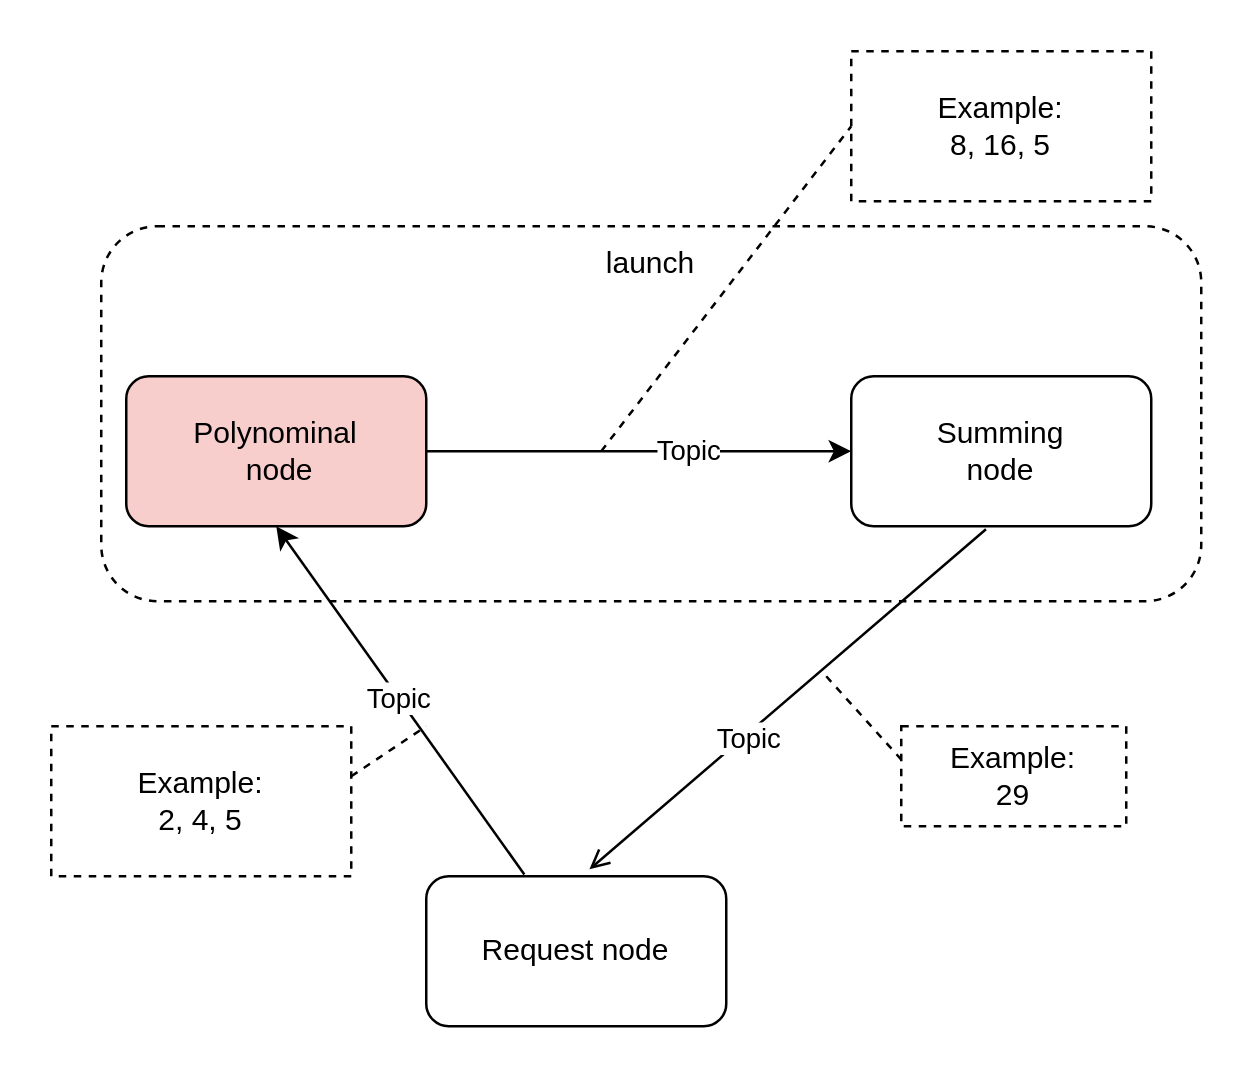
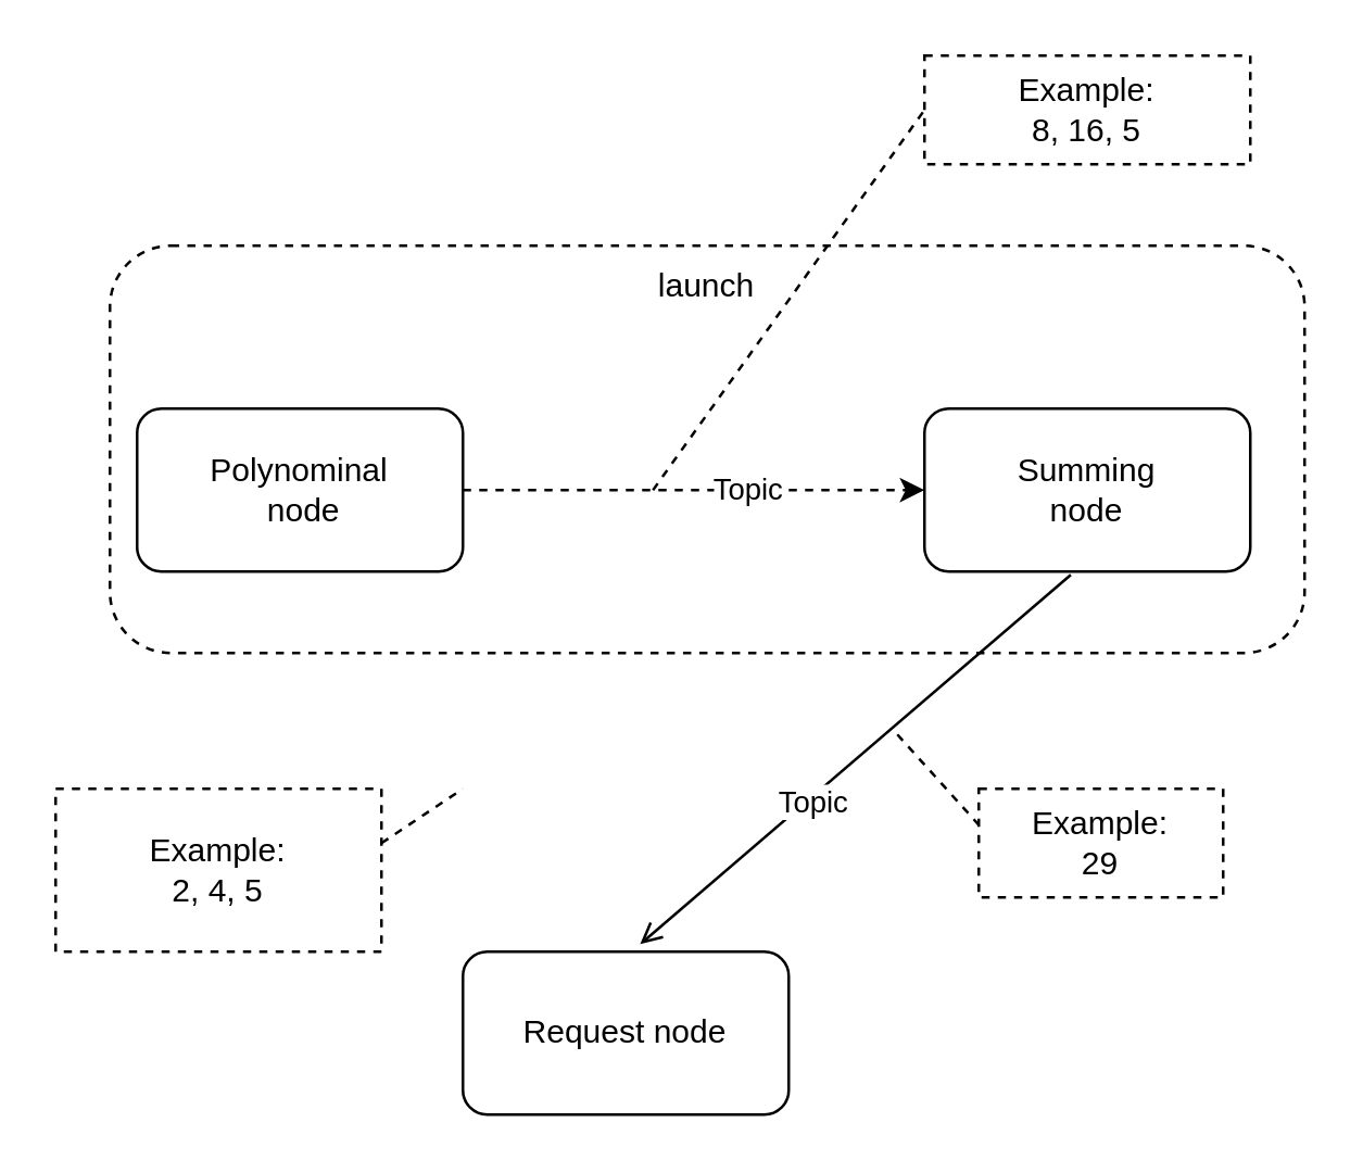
  <mxCell id="0" />
  <mxCell id="1" parent="0" />
  <mxCell id="2" value="" style="rounded=1;whiteSpace=wrap;html=1;dashed=1;" vertex="1" parent="1"><mxGeometry x="40" y="90" width="440" height="150" as="geometry" /></mxCell>
- <mxCell id="3" value="Polynominal&lt;br&gt;&amp;nbsp;node" style="rounded=1;whiteSpace=wrap;html=1;fillColor=#f8cecc;" vertex="1" parent="1"><mxGeometry x="50" y="150" width="120" height="60" as="geometry" /></mxCell>
+ <mxCell id="3" value="Polynominal&lt;br&gt;&amp;nbsp;node" style="rounded=1;whiteSpace=wrap;html=1;" vertex="1" parent="1"><mxGeometry x="50" y="150" width="120" height="60" as="geometry" /></mxCell>
  <mxCell id="4" value="Summing&lt;br&gt;node" style="rounded=1;whiteSpace=wrap;html=1;" vertex="1" parent="1"><mxGeometry x="340" y="150" width="120" height="60" as="geometry" /></mxCell>
  <mxCell id="5" value="Request node" style="rounded=1;whiteSpace=wrap;html=1;" vertex="1" parent="1"><mxGeometry x="170" y="350" width="120" height="60" as="geometry" /></mxCell>
  <mxCell id="6" value="Example:&lt;br&gt;2, 4, 5" style="rounded=0;whiteSpace=wrap;html=1;dashed=1;" vertex="1" parent="1"><mxGeometry x="20" y="290" width="120" height="60" as="geometry" /></mxCell>
- <mxCell id="7" value="Example:&lt;br&gt;8, 16, 5" style="rounded=0;whiteSpace=wrap;html=1;dashed=1;" vertex="1" parent="1"><mxGeometry x="340" y="20" width="120" height="60" as="geometry" /></mxCell>
+ <mxCell id="7" value="Example:&lt;br&gt;8, 16, 5" style="rounded=0;whiteSpace=wrap;html=1;dashed=1;" vertex="1" parent="1"><mxGeometry x="340" y="20" width="120" height="40" as="geometry" /></mxCell>
  <mxCell id="8" value="Example:&lt;br&gt;29" style="rounded=0;whiteSpace=wrap;html=1;dashed=1;" vertex="1" parent="1"><mxGeometry x="360" y="290" width="90" height="40" as="geometry" /></mxCell>
- <mxCell id="9" value="" style="endArrow=classic;html=1;rounded=0;exitX=1;exitY=0.5;exitDx=0;exitDy=0;entryX=0;entryY=0.5;entryDx=0;entryDy=0;" edge="1" parent="1" source="3" target="4"><mxGeometry width="50" height="50" relative="1" as="geometry"><mxPoint x="213" y="200" as="sourcePoint" /><mxPoint x="263" y="150" as="targetPoint" /></mxGeometry></mxCell>
+ <mxCell id="9" value="" style="endArrow=classic;html=1;rounded=0;exitX=1;exitY=0.5;exitDx=0;exitDy=0;entryX=0;entryY=0.5;entryDx=0;entryDy=0;dashed=1;" edge="1" parent="1" source="3" target="4"><mxGeometry width="50" height="50" relative="1" as="geometry"><mxPoint x="213" y="200" as="sourcePoint" /><mxPoint x="263" y="150" as="targetPoint" /></mxGeometry></mxCell>
  <mxCell id="10" value="Topic" style="edgeLabel;html=1;align=center;verticalAlign=middle;resizable=0;points=[];" vertex="1" connectable="0" parent="9"><mxGeometry x="0.218" y="1" relative="1" as="geometry"><mxPoint as="offset" /></mxGeometry></mxCell>
  <mxCell id="11" value="" style="endArrow=none;dashed=1;html=1;rounded=0;entryX=0;entryY=0.333;entryDx=0;entryDy=0;entryPerimeter=0;" edge="1" parent="1" target="8"><mxGeometry width="50" height="50" relative="1" as="geometry"><mxPoint x="330" y="270" as="sourcePoint" /><mxPoint x="250" y="250" as="targetPoint" /></mxGeometry></mxCell>
  <mxCell id="12" value="launch" style="text;html=1;strokeColor=none;fillColor=none;align=center;verticalAlign=middle;whiteSpace=wrap;rounded=0;" vertex="1" parent="1"><mxGeometry x="230" y="90" width="60" height="30" as="geometry" /></mxCell>
  <mxCell id="13" value="" style="endArrow=open;html=1;rounded=0;exitX=0.449;exitY=1.02;exitDx=0;exitDy=0;entryX=0.544;entryY=-0.046;entryDx=0;entryDy=0;entryPerimeter=0;exitPerimeter=0;" edge="1" parent="1" source="4" target="5"><mxGeometry width="50" height="50" relative="1" as="geometry"><mxPoint x="140" y="287" as="sourcePoint" /><mxPoint x="305" y="280" as="targetPoint" /></mxGeometry></mxCell>
  <mxCell id="14" value="Topic" style="edgeLabel;html=1;align=center;verticalAlign=middle;resizable=0;points=[];" vertex="1" connectable="0" parent="13"><mxGeometry x="0.218" y="1" relative="1" as="geometry"><mxPoint as="offset" /></mxGeometry></mxCell>
- <mxCell id="15" value="Topic" style="endArrow=classic;html=1;rounded=0;exitX=0.327;exitY=-0.012;exitDx=0;exitDy=0;entryX=0.5;entryY=1;entryDx=0;entryDy=0;exitPerimeter=0;" edge="1" parent="1" source="5" target="3"><mxGeometry width="50" height="50" relative="1" as="geometry"><mxPoint x="308" y="299" as="sourcePoint" /><mxPoint x="130" y="270" as="targetPoint" /></mxGeometry></mxCell>
  <mxCell id="16" value="" style="endArrow=none;dashed=1;html=1;rounded=0;entryX=0;entryY=0.5;entryDx=0;entryDy=0;" edge="1" parent="1" target="7"><mxGeometry width="50" height="50" relative="1" as="geometry"><mxPoint x="240" y="180" as="sourcePoint" /><mxPoint x="330" y="40" as="targetPoint" /></mxGeometry></mxCell>
  <mxCell id="17" value="" style="endArrow=none;dashed=1;html=1;rounded=0;" edge="1" parent="1"><mxGeometry width="50" height="50" relative="1" as="geometry"><mxPoint x="140" y="310" as="sourcePoint" /><mxPoint x="170" y="290" as="targetPoint" /></mxGeometry></mxCell>
